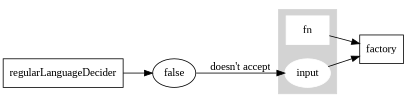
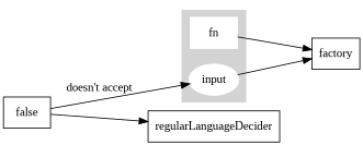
  digraph {
    fontname="Liberation Serif"
    rankdir=LR
    node [fontname="Liberation Serif" shape=box]
    edge [fontname="Liberation Serif"]
    fn [color=white style=filled]
    input [color=white shape=ellipse style=filled]
    factory
-   false [shape=ellipse]
+   false
    regularLanguageDecider
    subgraph cluster_1 {
      color=lightgrey
      style=filled
      fn
      input
    }
    fn -> factory
    input -> factory
    false -> input [label="doesn't accept"]
-   regularLanguageDecider -> false
+   false -> regularLanguageDecider
  }
